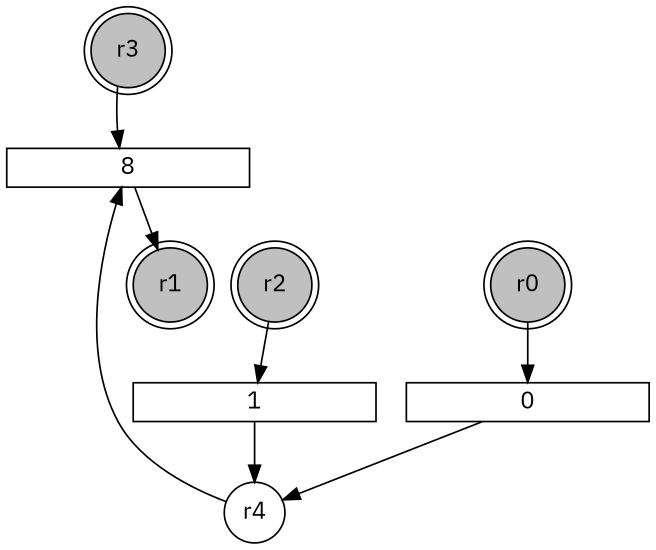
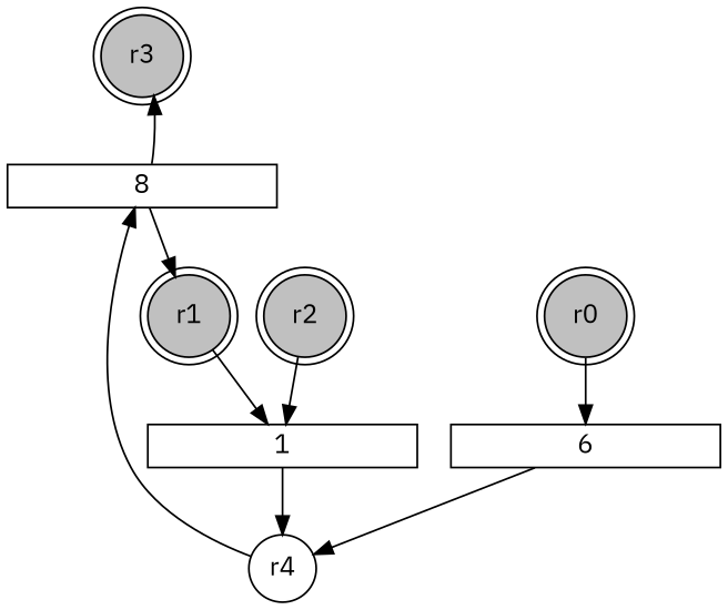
  digraph {
    fontname="IBM Plex Sans"
    node [fixedsize=2 fontname="IBM Plex Sans" shape=doublecircle]
    edge [fontname="IBM Plex Sans"]
    r3 [color=black fillcolor=gray style=filled]
    r2 [color=black fillcolor=gray style=filled]
    r0 [color=black fillcolor=gray style=filled]
    r1 [color=black fillcolor=gray style=filled]
    r4 [shape=circle]
-   0 [forcelabels=false height=0.2 shape=rect width=2 fixedsize=""]
+   0 [forcelabels=false height=0.2 shape=rect width=2 label=6 fixedsize=""]
    1 [forcelabels=false height=0.2 shape=rect width=2 fixedsize=""]
    n8 [forcelabels=false height=0.2 label=8 shape=rect width=2 fixedsize=""]
    subgraph sub_1 {
      r3
      r2
      r0
      r1
    }
    subgraph sub_2 {
      r4
    }
    subgraph sub_3 {
      0
      1
      n8
    }
-   r3 -> n8
+   n8 -> r3
    r2 -> 1
    r0 -> 0
+   r1 -> 1
    r4 -> n8
    0 -> r4
    1 -> r4
    n8 -> r1
  }
